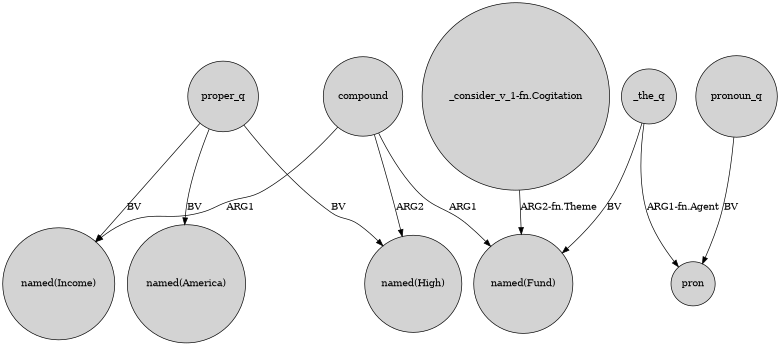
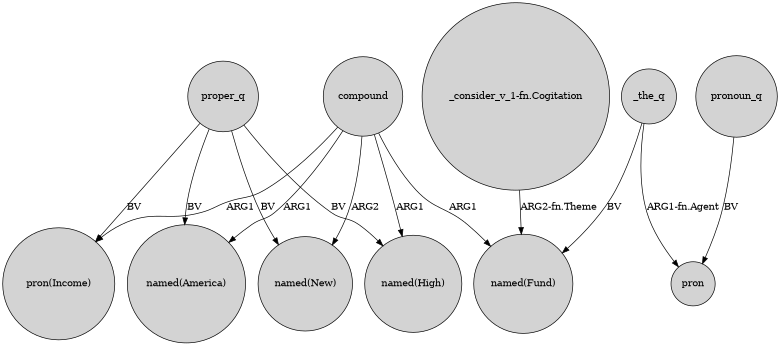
  digraph {
    node [shape=circle style=filled]
    proper_q
-   "named(Income)"
+   "named(Income)" [label="pron(Income)"]
    "named(High)"
    "named(America)"
+   "named(New)"
    _the_q
    "named(Fund)"
    pron
    "_consider_v_1-fn.Cogitation"
    compound
    pronoun_q
    proper_q -> "named(Income)" [label=BV]
    proper_q -> "named(High)" [label=BV]
    proper_q -> "named(America)" [label=BV]
+   proper_q -> "named(New)" [label=BV]
    _the_q -> "named(Fund)" [label=BV]
    _the_q -> pron [label="ARG1-fn.Agent"]
    "_consider_v_1-fn.Cogitation" -> "named(Fund)" [label="ARG2-fn.Theme"]
    compound -> "named(Income)" [label=ARG1]
-   compound -> "named(High)" [label=ARG2]
+   compound -> "named(High)" [label=ARG1]
+   compound -> "named(America)" [label=ARG1]
+   compound -> "named(New)" [label=ARG2]
    compound -> "named(Fund)" [label=ARG1]
    pronoun_q -> pron [label=BV]
  }
